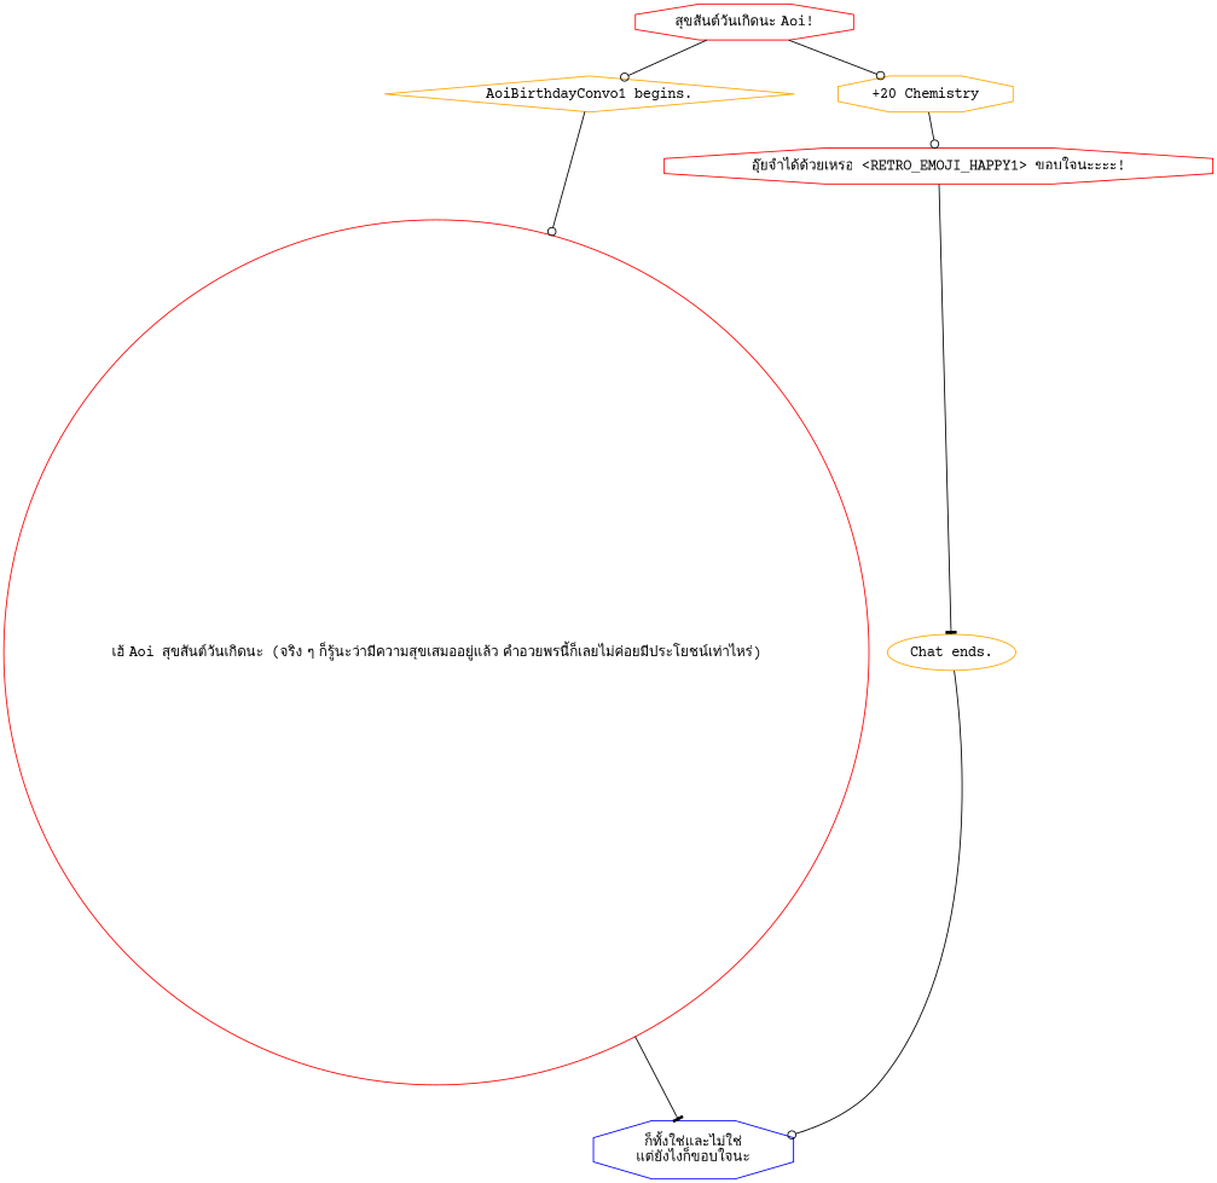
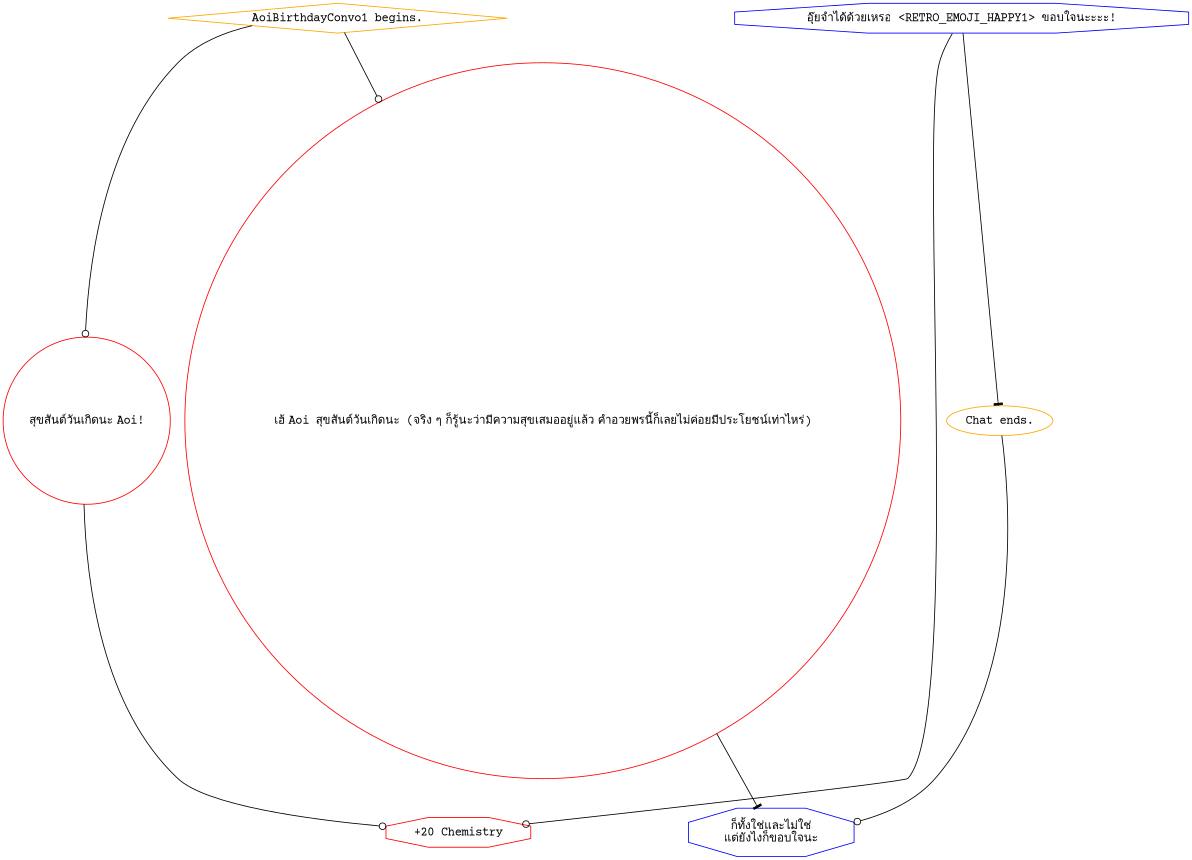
  digraph {
    fontname="Courier Prime"
    node [color=orange fontname="Courier Prime" shape=octagon]
    edge [arrowhead=odot fontname="Courier Prime"]
    "AoiBirthdayConvo1 begins." [shape=diamond]
-   n2 [color=red label="สุขสันต์วันเกิดนะ Aoi!"]
+   n2 [color=red label="สุขสันต์วันเกิดนะ Aoi!" shape=circle]
    n3 [color=red label="เฮ้ Aoi สุขสันต์วันเกิดนะ (จริง ๆ ก็รู้นะว่ามีความสุขเสมออยู่แล้ว คำอวยพรนี้ก็เลยไม่ค่อยมีประโยชน์เท่าไหร่)" shape=circle]
-   n4 [label="+20 Chemistry"]
+   n4 [color=red label="+20 Chemistry"]
    n5 [color=blue label="ก็ทั้งใช่และไม่ใช่\nแต่ยังไงก็ขอบใจนะ"]
-   n6 [color=red label="อุ๊ยจำได้ด้วยเหรอ <RETRO_EMOJI_HAPPY1> ขอบใจนะะะะ!"]
+   n6 [color=blue label="อุ๊ยจำได้ด้วยเหรอ <RETRO_EMOJI_HAPPY1> ขอบใจนะะะะ!"]
    "Chat ends." [shape=ellipse]
-   n2 -> "AoiBirthdayConvo1 begins."
+   "AoiBirthdayConvo1 begins." -> n2
    "AoiBirthdayConvo1 begins." -> n3
    n2 -> n4
    n3 -> n5 [arrowhead=tee]
-   n4 -> n6
+   n6 -> n4
    n6 -> "Chat ends." [arrowhead=tee]
    "Chat ends." -> n5
  }
